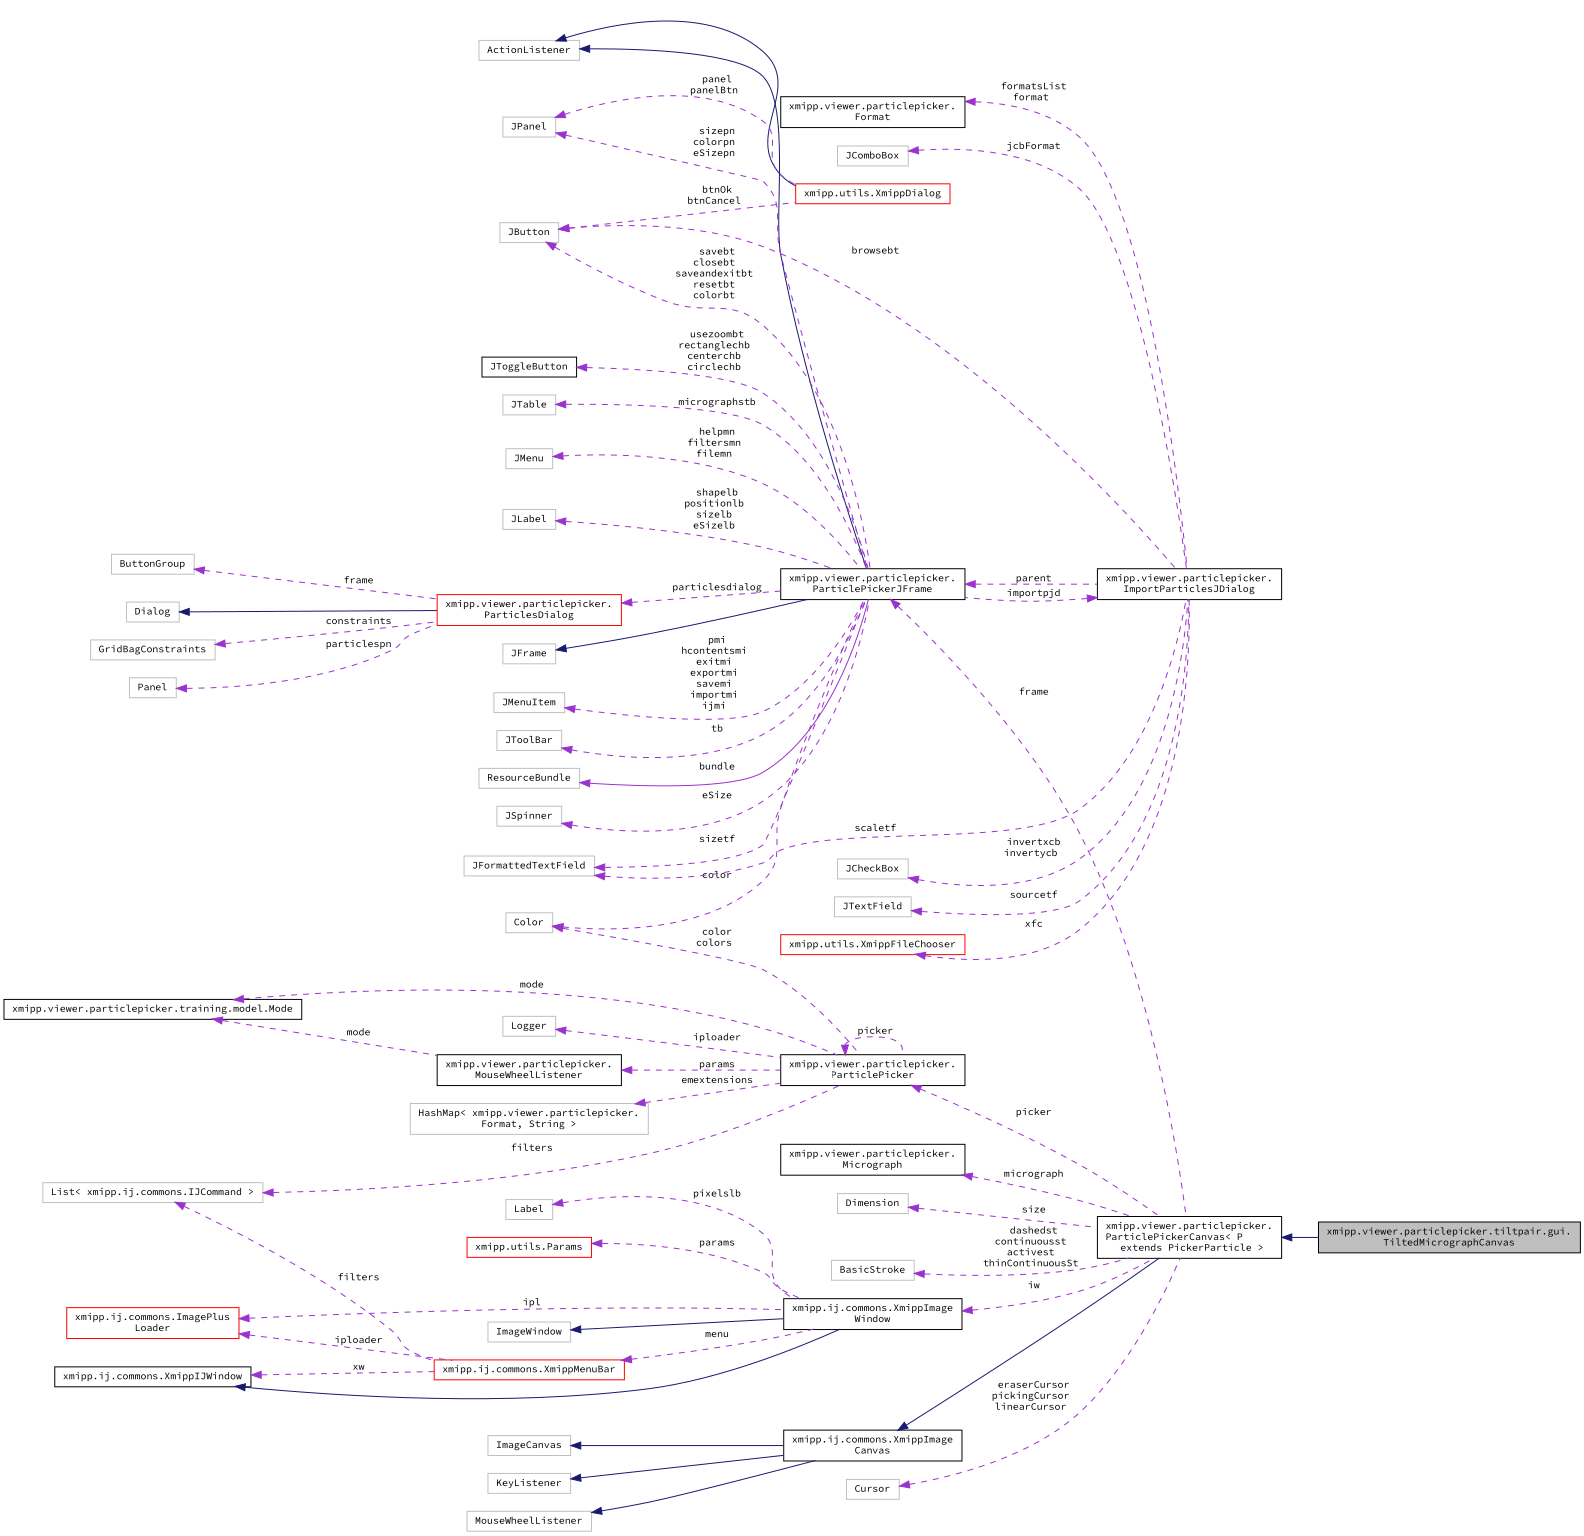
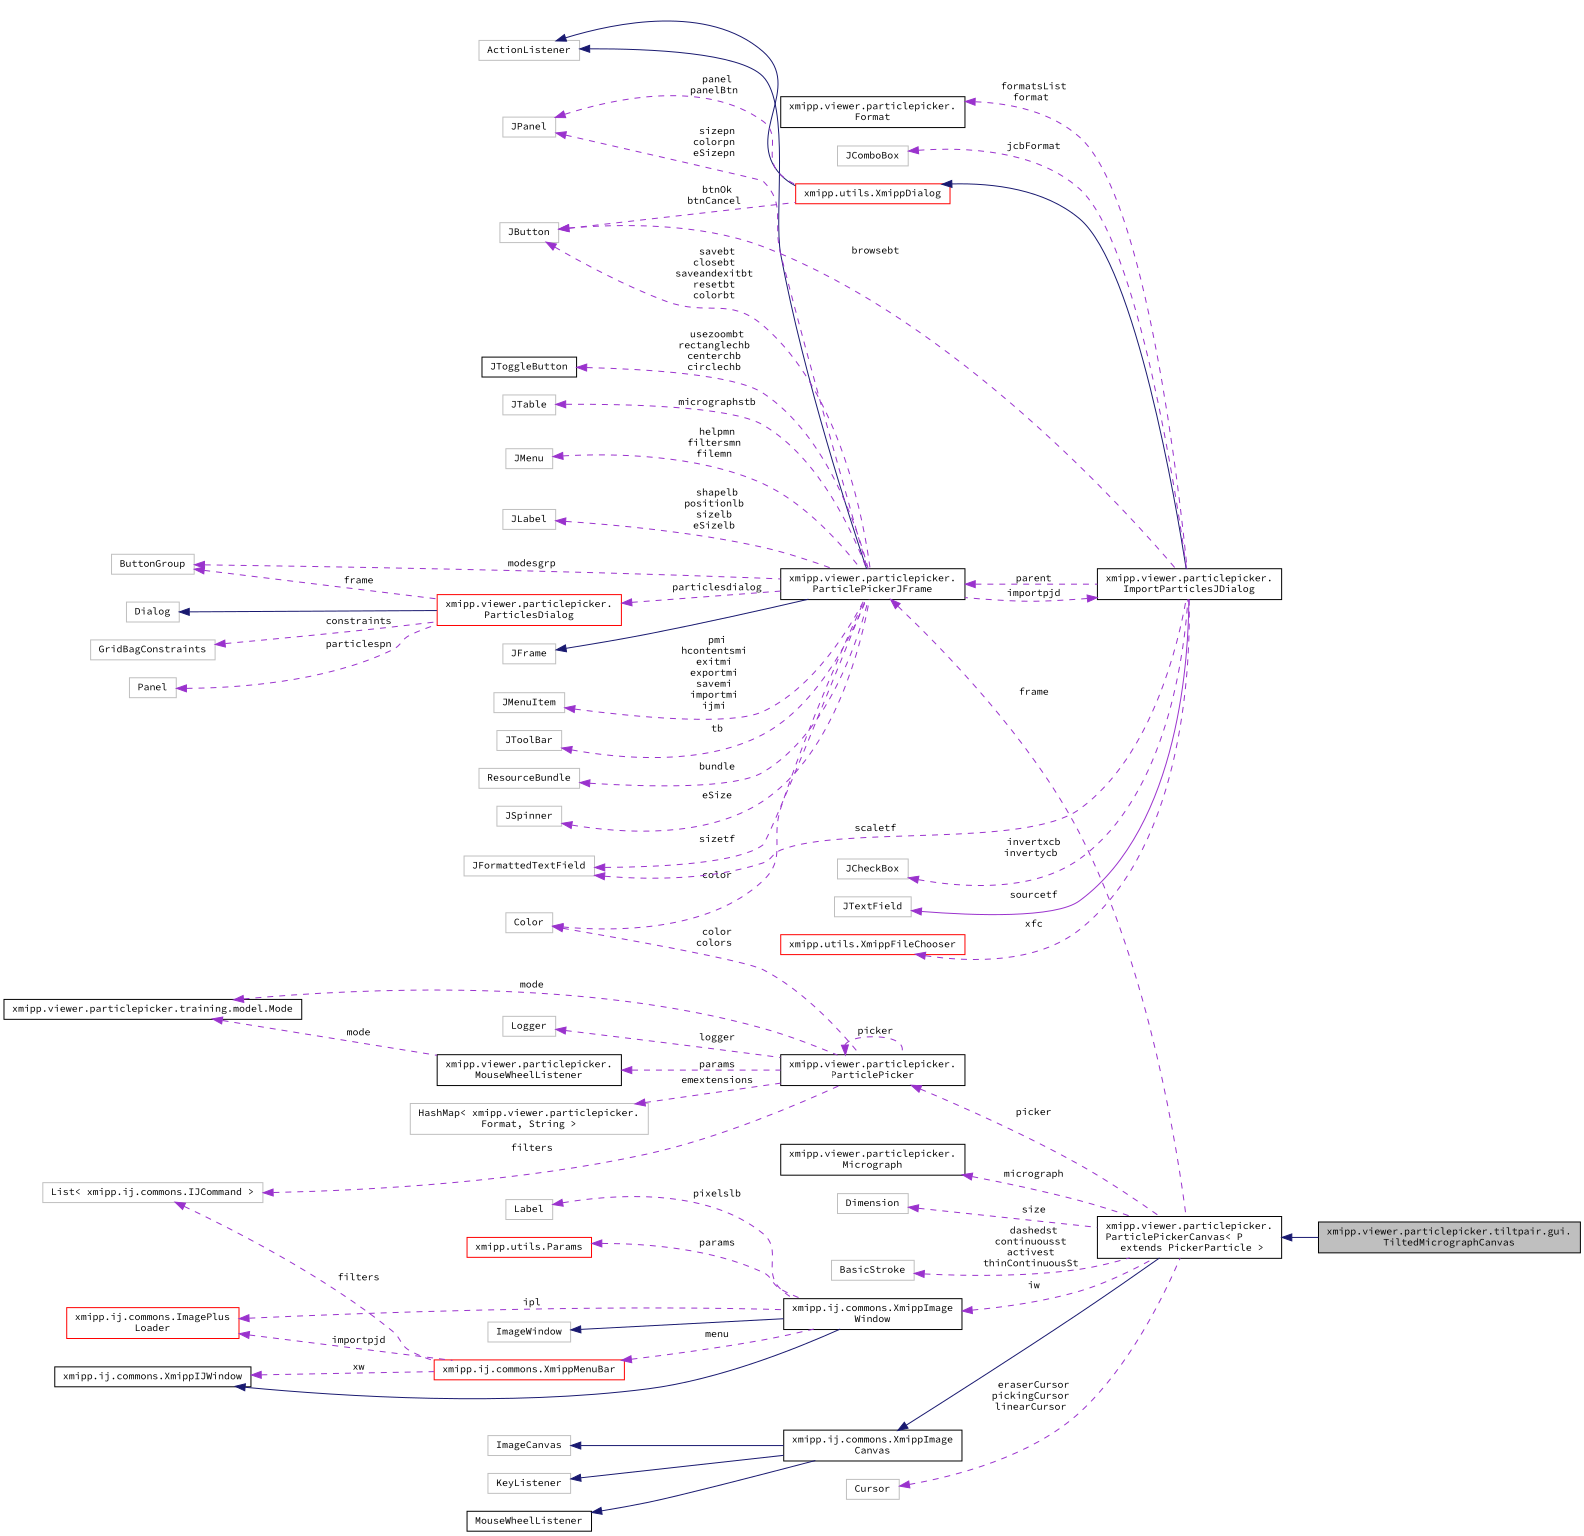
  digraph {
    fontname="Source Code Pro"
    rankdir=LR
    node [color=grey75 fillcolor=white fontname="Source Code Pro" fontsize=10 shape=record style=filled]
    edge [color=darkorchid3 dir=back fontname="Source Code Pro" fontsize=10 labelfontname=Helvetica labelfontsize=10 style=dashed]
    n1 [color=black fillcolor=grey75 fontcolor=black height=0.2 label="xmipp.viewer.particlepicker.tiltpair.gui.\lTiltedMicrographCanvas" width=0.4]
    n2 [color=black height=0.2 label="xmipp.viewer.particlepicker.\lParticlePickerCanvas\< P\l extends PickerParticle \>" width=0.4]
    n3 [color=black height=0.2 label="xmipp.ij.commons.XmippImage\lCanvas" width=0.4]
    n4 [height=0.2 label=ImageCanvas width=0.4]
-   n5 [height=0.2 label=MouseWheelListener width=0.4]
+   n5 [color=black height=0.2 label=MouseWheelListener width=0.4]
    n6 [height=0.2 label=KeyListener width=0.4]
    n7 [height=0.2 label=Cursor width=0.4]
    n8 [color=black height=0.2 label="xmipp.viewer.particlepicker.\lParticlePickerJFrame" width=0.4]
    n9 [color=black height=0.2 label="xmipp.viewer.particlepicker.\lImportParticlesJDialog" width=0.4]
    n10 [color=red height=0.2 label="xmipp.viewer.particlepicker.\lParticlesDialog" width=0.4]
    n11 [height=0.2 label=JFrame width=0.4]
    n12 [height=0.2 label=ActionListener width=0.4]
    n13 [color=red height=0.2 label="xmipp.utils.XmippDialog" width=0.4]
    n14 [height=0.2 label=JMenuItem width=0.4]
    n15 [height=0.2 label=JToolBar width=0.4]
    n16 [height=0.2 label=JButton width=0.4]
    n17 [height=0.2 label=ResourceBundle width=0.4]
    n18 [height=0.2 label=Color width=0.4]
    n19 [color=black height=0.2 label="xmipp.viewer.particlepicker.\lParticlePicker" width=0.4]
    n20 [height=0.2 label=JSpinner width=0.4]
    n21 [height=0.2 label=ButtonGroup width=0.4]
    n22 [color=black height=0.2 label=JToggleButton width=0.4]
    n23 [height=0.2 label=JTable width=0.4]
    n24 [height=0.2 label=JPanel width=0.4]
    n25 [height=0.2 label=JCheckBox width=0.4]
    n26 [height=0.2 label=JTextField width=0.4]
    n27 [color=red height=0.2 label="xmipp.utils.XmippFileChooser" width=0.4]
    n28 [color=black height=0.2 label="xmipp.viewer.particlepicker.\lFormat" width=0.4]
    n29 [height=0.2 label=JComboBox width=0.4]
    n30 [height=0.2 label=JFormattedTextField width=0.4]
    n31 [height=0.2 label=JMenu width=0.4]
    n32 [height=0.2 label=JLabel width=0.4]
    n33 [height=0.2 label=Dialog width=0.4]
    n34 [height=0.2 label=GridBagConstraints width=0.4]
    n35 [height=0.2 label=Panel width=0.4]
    n36 [color=black height=0.2 label="xmipp.viewer.particlepicker.\lMicrograph" width=0.4]
    n37 [color=black height=0.2 label="xmipp.ij.commons.XmippImage\lWindow" width=0.4]
    n38 [height=0.2 label=ImageWindow width=0.4]
    n39 [color=black height=0.2 label="xmipp.ij.commons.XmippIJWindow" width=0.4]
    n40 [color=red height=0.2 label="xmipp.ij.commons.XmippMenuBar" width=0.4]
    n41 [height=0.2 label="List\< xmipp.ij.commons.IJCommand \>" width=0.4]
    n42 [color=red height=0.2 label="xmipp.ij.commons.ImagePlus\lLoader" width=0.4]
    n43 [height=0.2 label=Label width=0.4]
    n44 [color=red height=0.2 label="xmipp.utils.Params" width=0.4]
    n45 [height=0.2 label="HashMap\< xmipp.viewer.particlepicker.\lFormat, String \>" width=0.4]
    n46 [color=black height=0.2 label="xmipp.viewer.particlepicker.training.model.Mode" width=0.4]
    n47 [color=black height=0.2 label="xmipp.viewer.particlepicker.\lMouseWheelListener" width=0.4]
    n48 [height=0.2 label=Logger width=0.4]
    n49 [height=0.2 label=Dimension width=0.4]
    n50 [height=0.2 label=BasicStroke width=0.4]
    n2 -> n1 [color=midnightblue style=solid]
    n3 -> n2 [color=midnightblue style=solid]
    n4 -> n3 [color=midnightblue style=solid]
    n5 -> n3 [color=midnightblue style=solid]
    n6 -> n3 [color=midnightblue style=solid]
    n7 -> n2 [label=" eraserCursor\npickingCursor\nlinearCursor"]
    n8 -> n2 [label=" frame"]
    n8 -> n9 [label=" parent"]
    n9 -> n8 [label=" importpjd"]
    n10 -> n8 [label=" particlesdialog"]
    n11 -> n8 [color=midnightblue style=solid]
    n12 -> n8 [color=midnightblue style=solid]
    n12 -> n13 [color=midnightblue style=solid]
+   n13 -> n9 [color=midnightblue style=solid]
    n14 -> n8 [label=" pmi\nhcontentsmi\nexitmi\nexportmi\nsavemi\nimportmi\nijmi"]
    n15 -> n8 [label=" tb"]
    n16 -> n8 [label=" savebt\nclosebt\nsaveandexitbt\nresetbt\ncolorbt"]
    n16 -> n9 [label=" browsebt"]
    n16 -> n13 [label=" btnOk\nbtnCancel"]
-   n17 -> n8 [label=" bundle" style=solid]
+   n17 -> n8 [label=" bundle"]
    n18 -> n8 [label=" color"]
    n18 -> n19 [label=" color\ncolors"]
    n19 -> n2 [label=" picker"]
    n19 -> n19 [label=" picker"]
    n20 -> n8 [label=" eSize"]
+   n21 -> n8 [label=" modesgrp"]
    n21 -> n10 [label=" frame"]
    n22 -> n8 [label=" usezoombt\nrectanglechb\ncenterchb\ncirclechb"]
    n23 -> n8 [label=" micrographstb"]
    n24 -> n8 [label=" sizepn\ncolorpn\neSizepn"]
    n24 -> n13 [label=" panel\npanelBtn"]
    n25 -> n9 [label=" invertxcb\ninvertycb"]
-   n26 -> n9 [label=" sourcetf"]
+   n26 -> n9 [label=" sourcetf" style=solid]
    n27 -> n9 [label=" xfc"]
    n28 -> n9 [label=" formatsList\nformat"]
    n29 -> n9 [label=" jcbFormat"]
    n30 -> n8 [label=" sizetf"]
    n30 -> n9 [label=" scaletf"]
    n31 -> n8 [label=" helpmn\nfiltersmn\nfilemn"]
    n32 -> n8 [label=" shapelb\npositionlb\nsizelb\neSizelb"]
    n33 -> n10 [color=midnightblue style=solid]
    n34 -> n10 [label=" constraints"]
    n35 -> n10 [label=" particlespn"]
    n36 -> n2 [label=" micrograph"]
    n37 -> n2 [label=" iw"]
    n38 -> n37 [color=midnightblue style=solid]
    n39 -> n37 [color=midnightblue style=solid]
    n39 -> n40 [label=" xw"]
    n40 -> n37 [label=" menu"]
    n41 -> n19 [label=" filters"]
    n41 -> n40 [label=" filters"]
    n42 -> n37 [label=" ipl"]
-   n42 -> n40 [label=" iploader"]
+   n42 -> n40 [label=" importpjd"]
    n43 -> n37 [label=" pixelslb"]
    n44 -> n37 [label=" params"]
    n45 -> n19 [label=" emextensions"]
    n46 -> n19 [label=" mode"]
    n46 -> n47 [label=" mode"]
    n47 -> n19 [label=" params"]
-   n48 -> n19 [label=" iploader"]
+   n48 -> n19 [label=" logger"]
    n49 -> n2 [label=" size"]
    n50 -> n2 [label=" dashedst\ncontinuousst\nactivest\nthinContinuousSt"]
  }
